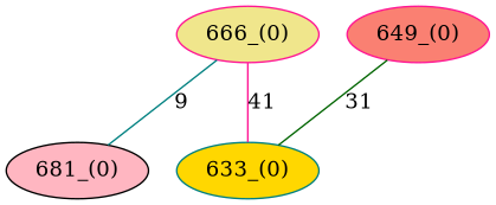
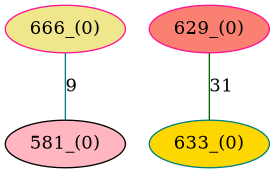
  graph {
    node [color=deeppink style=filled weight=0]
-   "581_(0)" [color=black fillcolor=lightpink label="681_(0)"]
+   "581_(0)" [color=black fillcolor=lightpink]
    n2 [fillcolor=khaki label="666_(0)"]
    "633_(0)" [color=teal fillcolor=gold]
-   "649_(0)" [fillcolor=salmon]
+   "649_(0)" [fillcolor=salmon label="629_(0)"]
    n2 -- "581_(0)" [color=teal label=9 weight=9]
-   n2 -- "633_(0)" [color=deeppink label=41 weight=41]
    "649_(0)" -- "633_(0)" [color=darkgreen label=31 weight=31]
  }
